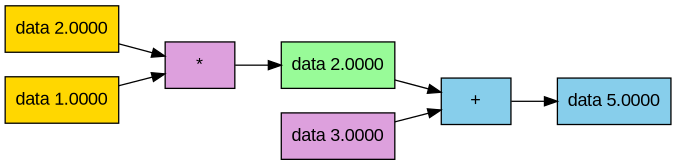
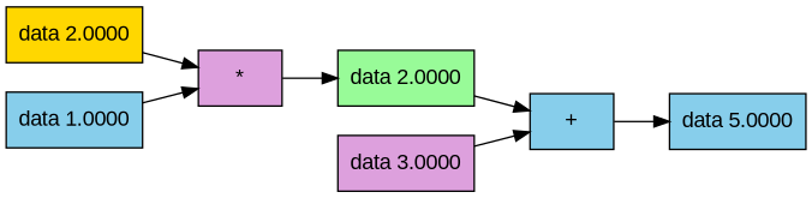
  digraph {
    rankdir=LR
    fontname="Liberation Sans"
    node [shape=record style=filled fillcolor=gold fontname="Liberation Sans"]
    edge [fontname="Liberation Sans"]
    n1 [label="{ data 2.0000}"]
    n2 [label="*" fillcolor=plum shape=box]
    n3 [label="{ data 2.0000}" fillcolor=palegreen]
    n4 [label="+" fillcolor=skyblue shape=box]
    n5 [label="{ data 3.0000}" fillcolor=plum]
-   n6 [label="{ data 1.0000}"]
+   n6 [label="{ data 1.0000}" fillcolor=skyblue]
    n7 [label="{ data 5.0000}" fillcolor=skyblue]
    n1 -> n2
    n2 -> n3
    n3 -> n4
    n4 -> n7
    n5 -> n4
    n6 -> n2
  }
